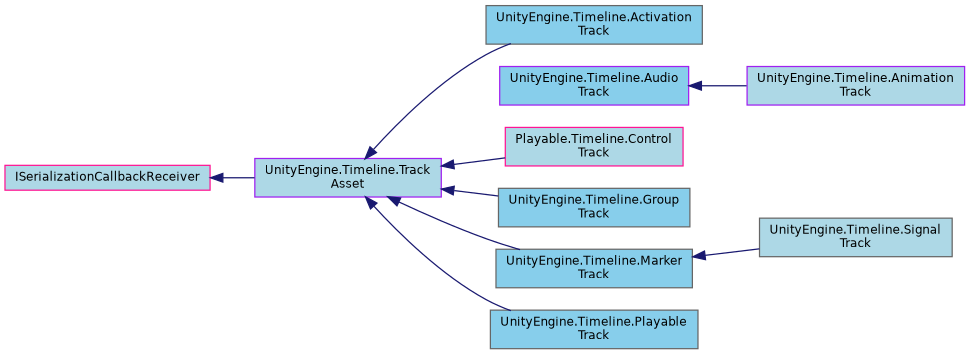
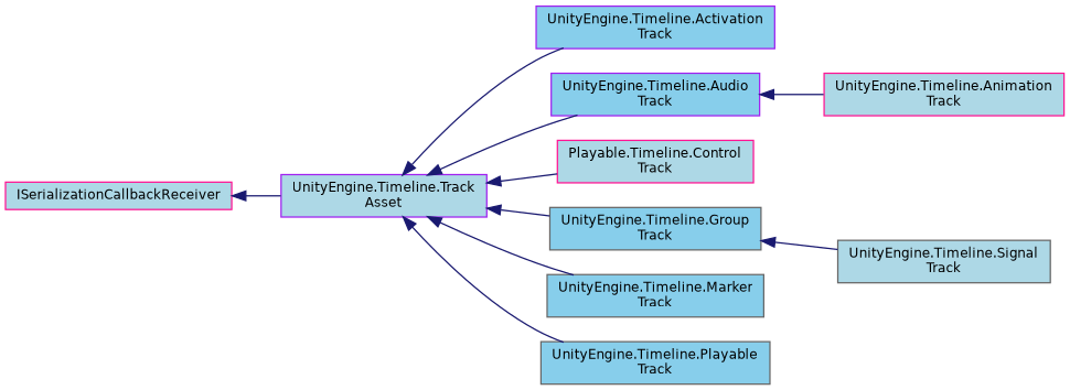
  digraph {
    rankdir=LR
    node [color=gray40 fillcolor=lightblue fontname=Helvetica fontsize=10 shape=record style=filled]
    edge [color=midnightblue dir=back fontname=Helvetica fontsize=10 labelfontname=Helvetica labelfontsize=10 style=solid]
    n1 [color=purple fontcolor=black height=0.2 label="UnityEngine.Timeline.Track\lAsset" width=0.4]
-   n2 [fillcolor=skyblue height=0.2 label="UnityEngine.Timeline.Activation\lTrack" width=0.4]
+   n2 [color=purple fillcolor=skyblue height=0.2 label="UnityEngine.Timeline.Activation\lTrack" width=0.4]
    n3 [color=purple fillcolor=skyblue height=0.2 label="UnityEngine.Timeline.Audio\lTrack" width=0.4]
    n4 [color=deeppink height=0.2 label="Playable.Timeline.Control\lTrack" width=0.4]
    n5 [fillcolor=skyblue height=0.2 label="UnityEngine.Timeline.Group\lTrack" width=0.4]
    n6 [fillcolor=skyblue height=0.2 label="UnityEngine.Timeline.Marker\lTrack" width=0.4]
    n7 [fillcolor=skyblue height=0.2 label="UnityEngine.Timeline.Playable\lTrack" width=0.4]
-   n8 [color=purple height=0.2 label="UnityEngine.Timeline.Animation\lTrack" width=0.4]
+   n8 [color=deeppink height=0.2 label="UnityEngine.Timeline.Animation\lTrack" width=0.4]
    n9 [height=0.2 label="UnityEngine.Timeline.Signal\lTrack" width=0.4]
    n10 [color=deeppink height=0.2 label=ISerializationCallbackReceiver width=0.4]
    n1 -> n2
+   n1 -> n3
    n1 -> n4
    n1 -> n5
    n1 -> n6
    n1 -> n7
    n3 -> n8
-   n6 -> n9
+   n5 -> n9
    n10 -> n1
  }
